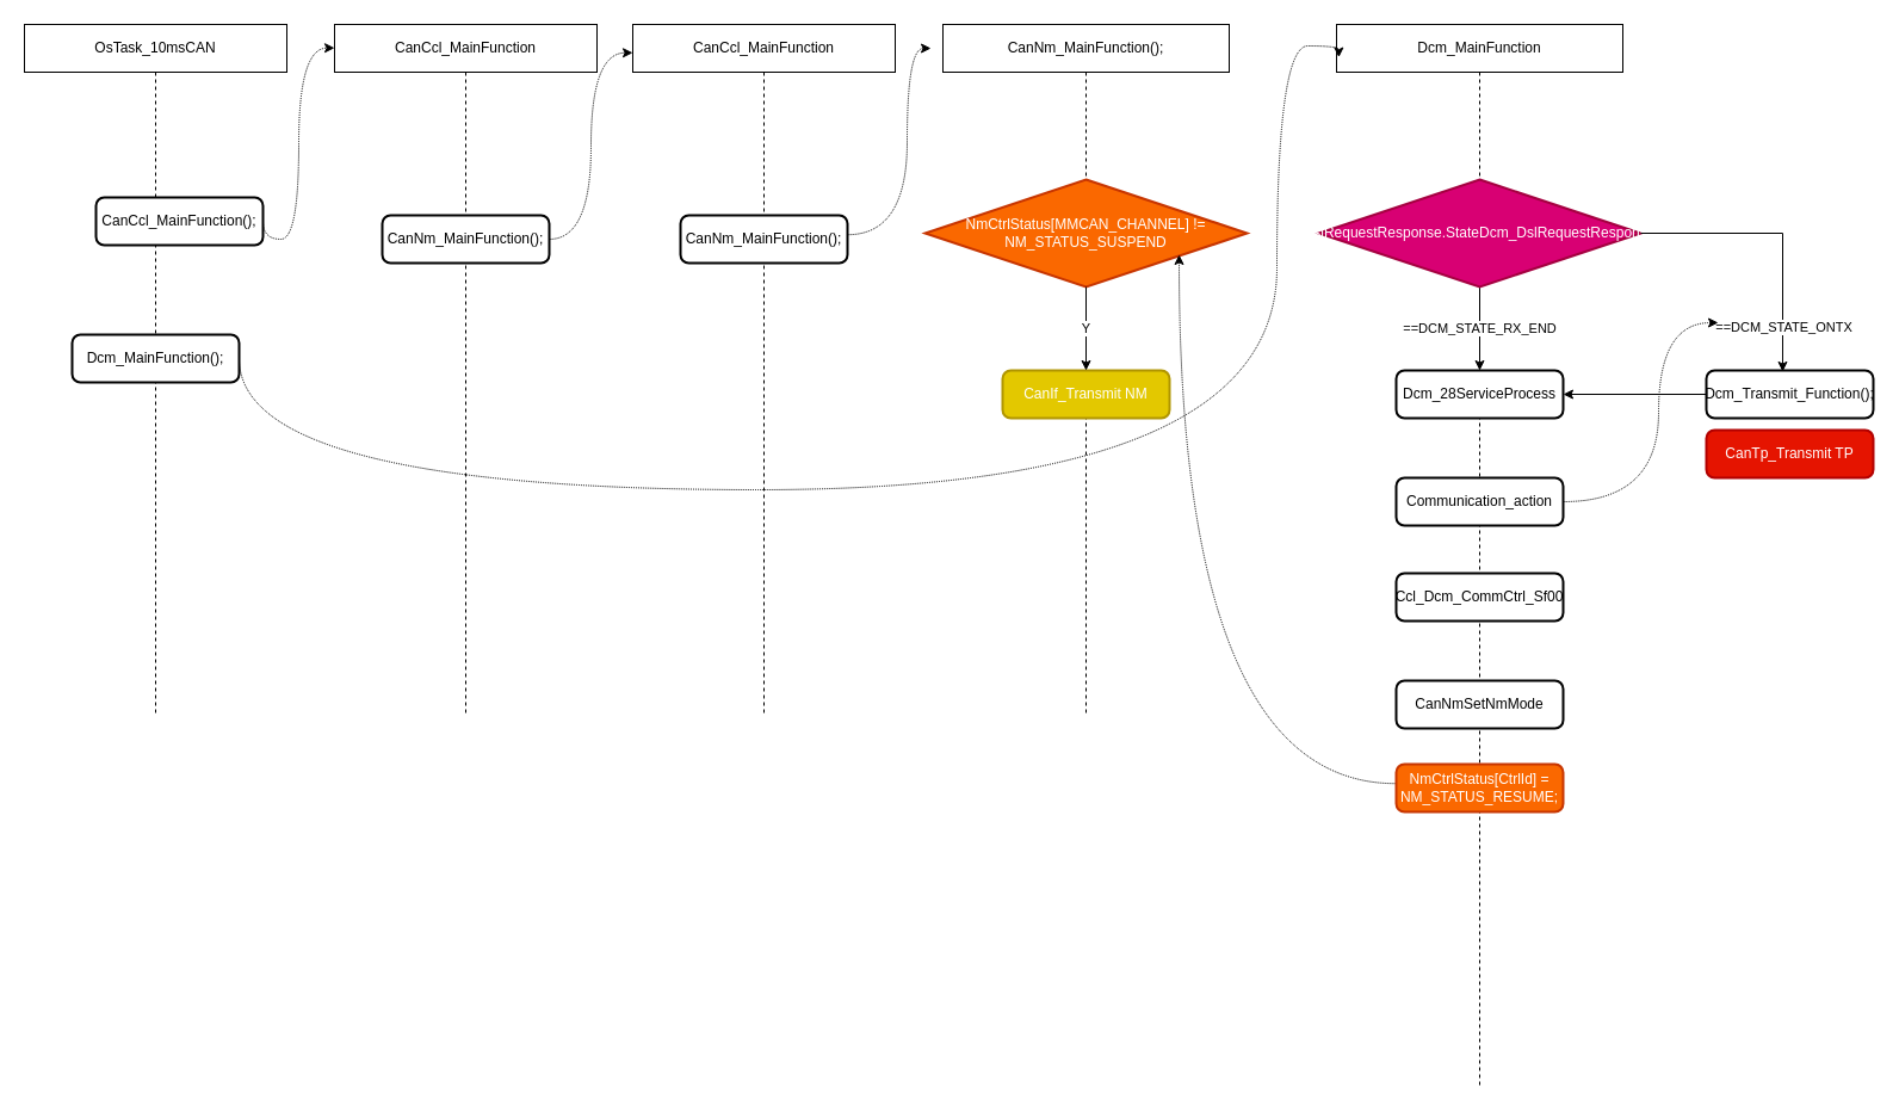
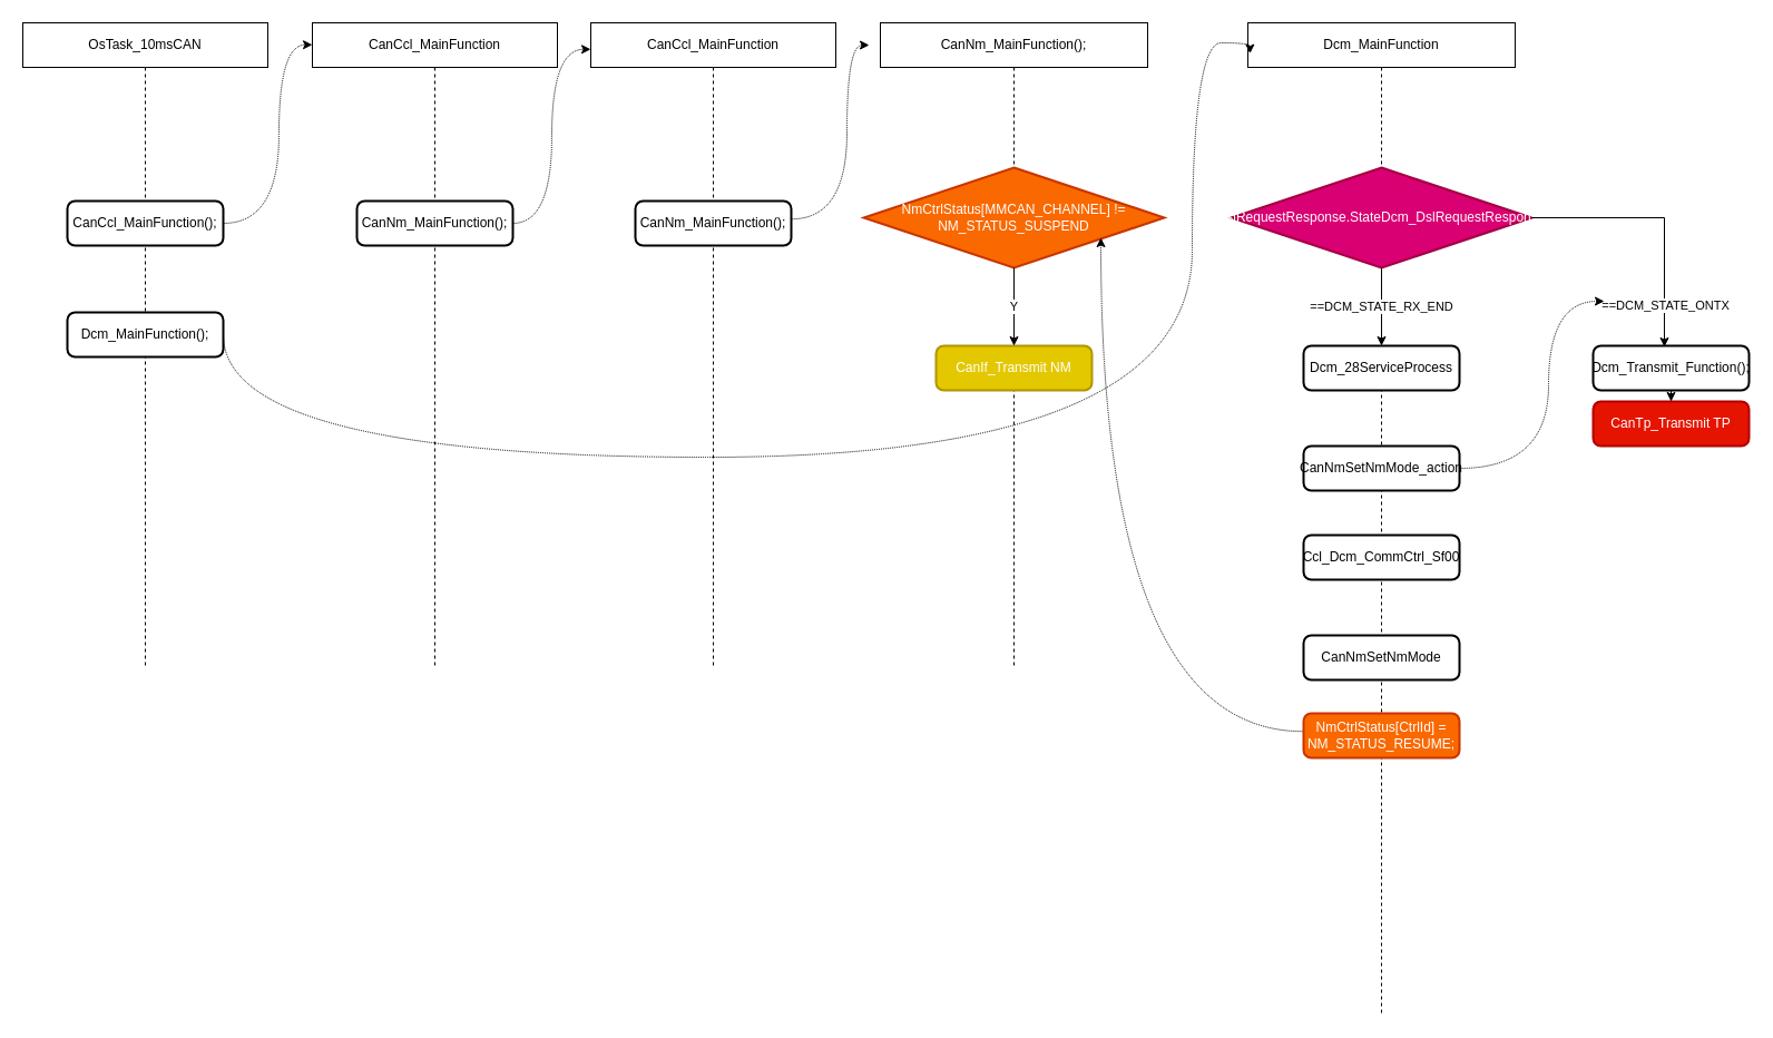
  <mxCell id="0" />
  <mxCell id="1" parent="0" />
  <mxCell id="2" value="OsTask_10msCAN" style="shape=umlLifeline;perimeter=lifelinePerimeter;whiteSpace=wrap;html=1;container=1;collapsible=0;recursiveResize=0;outlineConnect=0;shadow=0;" parent="1" vertex="1"><mxGeometry x="20" y="20" width="220" height="580" as="geometry" /></mxCell>
- <mxCell id="3" value="CanCcl_MainFunction();" style="rounded=1;whiteSpace=wrap;html=1;absoluteArcSize=1;arcSize=14;strokeWidth=2;" parent="2" vertex="1"><mxGeometry x="60" y="145" width="140" height="40" as="geometry" /></mxCell>
+ <mxCell id="3" value="CanCcl_MainFunction();" style="rounded=1;whiteSpace=wrap;html=1;absoluteArcSize=1;arcSize=14;strokeWidth=2;" parent="2" vertex="1"><mxGeometry x="40" y="160" width="140" height="40" as="geometry" /></mxCell>
  <mxCell id="4" value="Dcm_MainFunction();" style="rounded=1;whiteSpace=wrap;html=1;absoluteArcSize=1;arcSize=14;strokeWidth=2;" parent="1" vertex="1"><mxGeometry x="60" y="280" width="140" height="40" as="geometry" /></mxCell>
  <mxCell id="5" value="CanCcl_MainFunction" style="shape=umlLifeline;perimeter=lifelinePerimeter;whiteSpace=wrap;html=1;container=1;collapsible=0;recursiveResize=0;outlineConnect=0;shadow=0;" parent="1" vertex="1"><mxGeometry x="280" y="20" width="220" height="580" as="geometry" /></mxCell>
  <mxCell id="6" value="CanNm_MainFunction();" style="rounded=1;whiteSpace=wrap;html=1;absoluteArcSize=1;arcSize=14;strokeWidth=2;" parent="5" vertex="1"><mxGeometry x="40" y="160" width="140" height="40" as="geometry" /></mxCell>
  <mxCell id="7" value="CanCcl_MainFunction" style="shape=umlLifeline;perimeter=lifelinePerimeter;whiteSpace=wrap;html=1;container=1;collapsible=0;recursiveResize=0;outlineConnect=0;shadow=0;" parent="1" vertex="1"><mxGeometry x="530" y="20" width="220" height="580" as="geometry" /></mxCell>
  <mxCell id="8" value="CanNm_MainFunction();" style="rounded=1;whiteSpace=wrap;html=1;absoluteArcSize=1;arcSize=14;strokeWidth=2;" parent="7" vertex="1"><mxGeometry x="40" y="160" width="140" height="40" as="geometry" /></mxCell>
  <mxCell id="9" style="edgeStyle=orthogonalEdgeStyle;rounded=0;orthogonalLoop=1;jettySize=auto;html=1;exitX=1;exitY=0.5;exitDx=0;exitDy=0;curved=1;entryX=0;entryY=0.034;entryDx=0;entryDy=0;entryPerimeter=0;dashed=1;dashPattern=1 1;" parent="1" source="3" target="5" edge="1"><mxGeometry relative="1" as="geometry"><Array as="points"><mxPoint x="250" y="200" /><mxPoint x="250" y="40" /></Array></mxGeometry></mxCell>
  <mxCell id="10" style="edgeStyle=orthogonalEdgeStyle;curved=1;rounded=0;orthogonalLoop=1;jettySize=auto;html=1;exitX=1;exitY=0.5;exitDx=0;exitDy=0;dashed=1;dashPattern=1 1;entryX=0;entryY=0.041;entryDx=0;entryDy=0;entryPerimeter=0;" parent="1" source="6" target="7" edge="1"><mxGeometry relative="1" as="geometry"><mxPoint x="520" y="40" as="targetPoint" /></mxGeometry></mxCell>
  <mxCell id="11" value="CanNm_MainFunction();" style="shape=umlLifeline;perimeter=lifelinePerimeter;whiteSpace=wrap;html=1;container=1;collapsible=0;recursiveResize=0;outlineConnect=0;shadow=0;" parent="1" vertex="1"><mxGeometry x="790" y="20" width="240" height="580" as="geometry" /></mxCell>
  <mxCell id="12" style="edgeStyle=none;rounded=0;orthogonalLoop=1;jettySize=auto;html=1;exitX=0.5;exitY=1;exitDx=0;exitDy=0;exitPerimeter=0;" parent="11" source="14" target="11" edge="1"><mxGeometry relative="1" as="geometry" /></mxCell>
  <mxCell id="13" style="edgeStyle=none;rounded=0;orthogonalLoop=1;jettySize=auto;html=1;exitX=0.5;exitY=1;exitDx=0;exitDy=0;exitPerimeter=0;" parent="11" source="14" target="11" edge="1"><mxGeometry relative="1" as="geometry" /></mxCell>
  <mxCell id="14" value="NmCtrlStatus[MMCAN_CHANNEL] != NM_STATUS_SUSPEND" style="strokeWidth=2;html=1;shape=mxgraph.flowchart.decision;whiteSpace=wrap;fillColor=#fa6800;strokeColor=#C73500;fontColor=#ffffff;" parent="11" vertex="1"><mxGeometry x="-15" y="130" width="270" height="90" as="geometry" /></mxCell>
  <mxCell id="15" style="edgeStyle=orthogonalEdgeStyle;curved=1;rounded=0;orthogonalLoop=1;jettySize=auto;html=1;exitX=1;exitY=0.5;exitDx=0;exitDy=0;dashed=1;dashPattern=1 1;entryX=0.789;entryY=0.7;entryDx=0;entryDy=0;entryPerimeter=0;" parent="1" target="14" edge="1"><mxGeometry relative="1" as="geometry"><mxPoint x="1170" y="656.22" as="sourcePoint" /><mxPoint x="1250" y="500" as="targetPoint" /></mxGeometry></mxCell>
  <mxCell id="16" value="CanIf_Transmit NM" style="rounded=1;whiteSpace=wrap;html=1;absoluteArcSize=1;arcSize=14;strokeWidth=2;fillColor=#e3c800;strokeColor=#B09500;fontColor=#ffffff;" parent="1" vertex="1"><mxGeometry x="840" y="310" width="140" height="40" as="geometry" /></mxCell>
  <mxCell id="17" value="Y" style="edgeStyle=none;rounded=0;orthogonalLoop=1;jettySize=auto;html=1;" parent="1" source="14" target="16" edge="1"><mxGeometry relative="1" as="geometry" /></mxCell>
  <mxCell id="18" value="Dcm_MainFunction" style="shape=umlLifeline;perimeter=lifelinePerimeter;whiteSpace=wrap;html=1;container=1;collapsible=0;recursiveResize=0;outlineConnect=0;shadow=0;" parent="1" vertex="1"><mxGeometry x="1120" y="20" width="240" height="890" as="geometry" /></mxCell>
  <mxCell id="19" style="edgeStyle=none;rounded=0;orthogonalLoop=1;jettySize=auto;html=1;exitX=0.5;exitY=1;exitDx=0;exitDy=0;exitPerimeter=0;" parent="18" source="22" target="18" edge="1"><mxGeometry relative="1" as="geometry" /></mxCell>
  <mxCell id="20" style="edgeStyle=none;rounded=0;orthogonalLoop=1;jettySize=auto;html=1;exitX=0.5;exitY=1;exitDx=0;exitDy=0;exitPerimeter=0;" parent="18" source="22" target="18" edge="1"><mxGeometry relative="1" as="geometry" /></mxCell>
  <mxCell id="21" value="==DCM_STATE_RX_END" style="edgeStyle=none;rounded=0;orthogonalLoop=1;jettySize=auto;html=1;" parent="18" source="22" target="23" edge="1"><mxGeometry relative="1" as="geometry" /></mxCell>
  <mxCell id="22" value="Dcm_DslRequestResponse.StateDcm_DslRequestResponse.State" style="strokeWidth=2;html=1;shape=mxgraph.flowchart.decision;whiteSpace=wrap;fillColor=#d80073;strokeColor=#A50040;fontColor=#ffffff;" parent="18" vertex="1"><mxGeometry x="-15" y="130" width="270" height="90" as="geometry" /></mxCell>
  <mxCell id="23" value="Dcm_28ServiceProcess" style="rounded=1;whiteSpace=wrap;html=1;absoluteArcSize=1;arcSize=14;strokeWidth=2;" parent="18" vertex="1"><mxGeometry x="50" y="290" width="140" height="40" as="geometry" /></mxCell>
  <mxCell id="24" style="edgeStyle=orthogonalEdgeStyle;curved=1;rounded=0;orthogonalLoop=1;jettySize=auto;html=1;exitX=1;exitY=0.5;exitDx=0;exitDy=0;dashed=1;dashPattern=1 1;entryX=0.008;entryY=0.031;entryDx=0;entryDy=0;entryPerimeter=0;" parent="1" source="4" target="18" edge="1"><mxGeometry relative="1" as="geometry"><mxPoint x="480" y="220" as="sourcePoint" /><mxPoint x="1080" y="40" as="targetPoint" /><Array as="points"><mxPoint x="200" y="410" /><mxPoint x="1070" y="410" /><mxPoint x="1070" y="38" /></Array></mxGeometry></mxCell>
- <mxCell id="25" value="" style="edgeStyle=orthogonalEdgeStyle;rounded=0;orthogonalLoop=1;jettySize=auto;html=1;" parent="1" source="26" target="23" edge="1"><mxGeometry relative="1" as="geometry" /></mxCell>
+ <mxCell id="25" value="" style="edgeStyle=orthogonalEdgeStyle;rounded=0;orthogonalLoop=1;jettySize=auto;html=1;" parent="1" source="26" target="34" edge="1"><mxGeometry relative="1" as="geometry" /></mxCell>
  <mxCell id="26" value="Dcm_Transmit_Function();" style="rounded=1;whiteSpace=wrap;html=1;absoluteArcSize=1;arcSize=14;strokeWidth=2;" parent="1" vertex="1"><mxGeometry x="1430" y="310" width="140" height="40" as="geometry" /></mxCell>
  <mxCell id="27" value="" style="edgeStyle=orthogonalEdgeStyle;rounded=0;orthogonalLoop=1;jettySize=auto;html=1;exitX=1;exitY=0.5;exitDx=0;exitDy=0;exitPerimeter=0;entryX=0.457;entryY=0.025;entryDx=0;entryDy=0;entryPerimeter=0;" parent="1" source="22" target="26" edge="1"><mxGeometry relative="1" as="geometry" /></mxCell>
  <mxCell id="28" value="==DCM_STATE_ONTX" style="edgeLabel;html=1;align=center;verticalAlign=middle;resizable=0;points=[];" parent="27" vertex="1" connectable="0"><mxGeometry x="0.677" y="1" relative="1" as="geometry"><mxPoint as="offset" /></mxGeometry></mxCell>
- <mxCell id="29" value="Communication_action" style="rounded=1;whiteSpace=wrap;html=1;absoluteArcSize=1;arcSize=14;strokeWidth=2;" parent="1" vertex="1"><mxGeometry x="1170" y="400" width="140" height="40" as="geometry" /></mxCell>
+ <mxCell id="29" value="CanNmSetNmMode_action" style="rounded=1;whiteSpace=wrap;html=1;absoluteArcSize=1;arcSize=14;strokeWidth=2;" parent="1" vertex="1"><mxGeometry x="1170" y="400" width="140" height="40" as="geometry" /></mxCell>
  <mxCell id="30" value="Ccl_Dcm_CommCtrl_Sf00" style="rounded=1;whiteSpace=wrap;html=1;absoluteArcSize=1;arcSize=14;strokeWidth=2;" parent="1" vertex="1"><mxGeometry x="1170" y="480" width="140" height="40" as="geometry" /></mxCell>
  <mxCell id="31" value="CanNmSetNmMode" style="rounded=1;whiteSpace=wrap;html=1;absoluteArcSize=1;arcSize=14;strokeWidth=2;" parent="1" vertex="1"><mxGeometry x="1170" y="570" width="140" height="40" as="geometry" /></mxCell>
  <mxCell id="32" value="NmCtrlStatus[CtrlId] = NM_STATUS_RESUME;" style="rounded=1;whiteSpace=wrap;html=1;absoluteArcSize=1;arcSize=14;strokeWidth=2;fillColor=#fa6800;strokeColor=#C73500;fontColor=#ffffff;" parent="1" vertex="1"><mxGeometry x="1170" y="640" width="140" height="40" as="geometry" /></mxCell>
  <mxCell id="33" style="edgeStyle=orthogonalEdgeStyle;curved=1;rounded=0;orthogonalLoop=1;jettySize=auto;html=1;exitX=1;exitY=0.5;exitDx=0;exitDy=0;dashed=1;dashPattern=1 1;" parent="1" edge="1"><mxGeometry relative="1" as="geometry"><mxPoint x="710" y="196.22" as="sourcePoint" /><mxPoint x="780" y="40" as="targetPoint" /><Array as="points"><mxPoint x="760" y="196" /><mxPoint x="760" y="40" /></Array></mxGeometry></mxCell>
  <mxCell id="34" value="CanTp_Transmit TP" style="rounded=1;whiteSpace=wrap;html=1;absoluteArcSize=1;arcSize=14;strokeWidth=2;fillColor=#e51400;strokeColor=#B20000;fontColor=#ffffff;" parent="1" vertex="1"><mxGeometry x="1430" y="360" width="140" height="40" as="geometry" /></mxCell>
  <mxCell id="35" style="edgeStyle=orthogonalEdgeStyle;curved=1;rounded=0;orthogonalLoop=1;jettySize=auto;html=1;exitX=1;exitY=0.5;exitDx=0;exitDy=0;dashed=1;dashPattern=1 1;" parent="1" source="29" edge="1"><mxGeometry relative="1" as="geometry"><mxPoint x="1180" y="666.22" as="sourcePoint" /><mxPoint x="1440" y="270" as="targetPoint" /><Array as="points"><mxPoint x="1390" y="420" /><mxPoint x="1390" y="270" /></Array></mxGeometry></mxCell>
